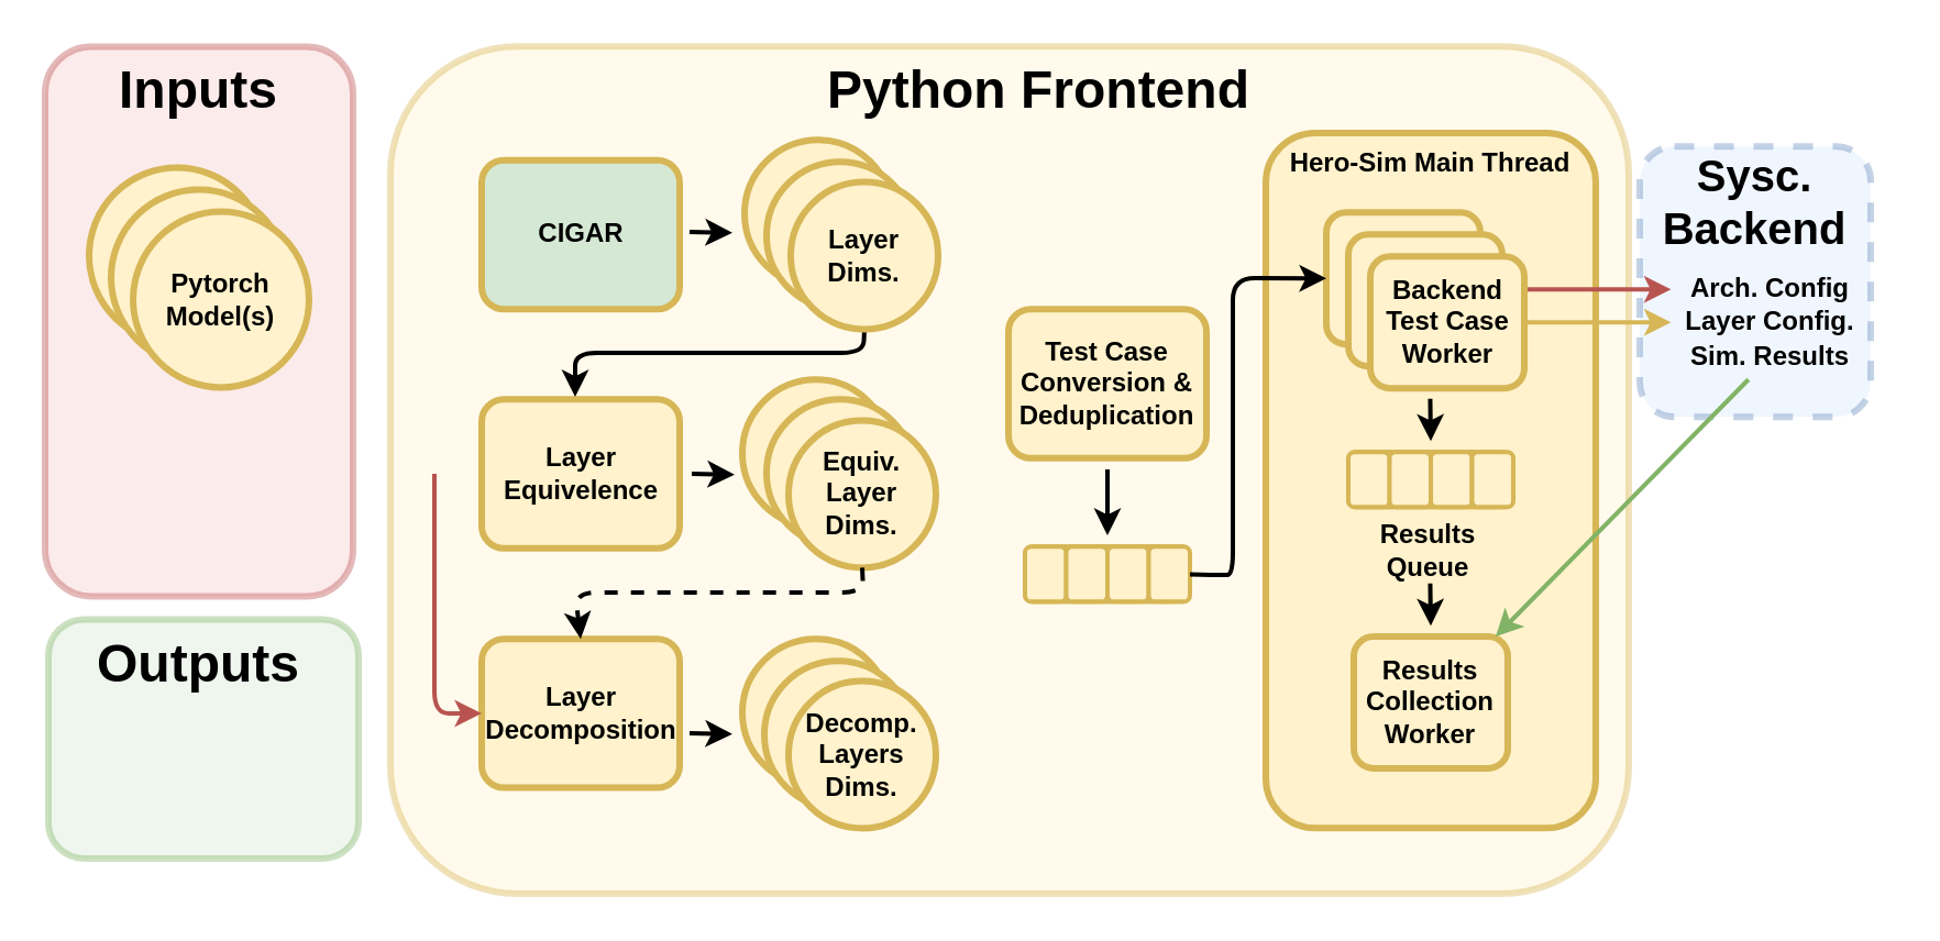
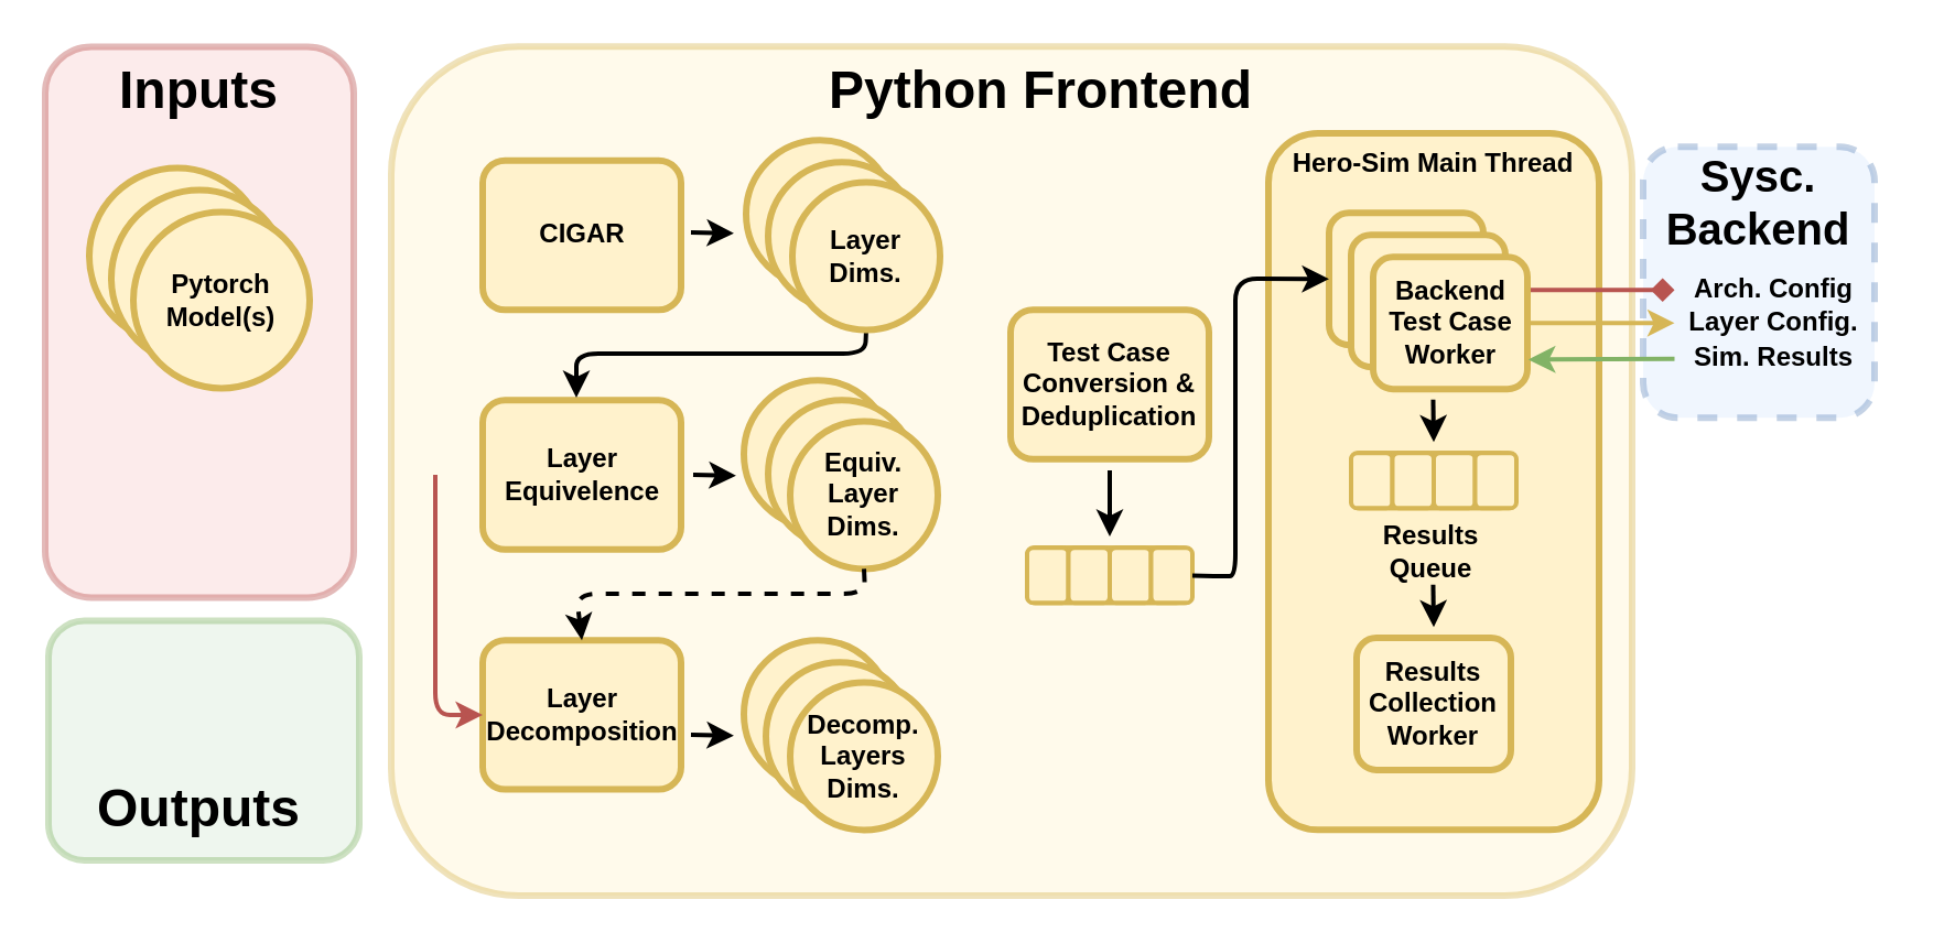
  <mxCell id="0" />
  <mxCell id="1" parent="0" />
  <mxCell id="2" value="" style="rounded=1;whiteSpace=wrap;html=1;fillColor=#dae8fc;opacity=40;strokeColor=#6c8ebf;glass=0;strokeWidth=3;dashed=1;" vertex="1" parent="1"><mxGeometry x="745" y="66.13" width="105" height="123" as="geometry" /></mxCell>
  <mxCell id="3" value="" style="rounded=1;whiteSpace=wrap;html=1;fillColor=#f8cecc;opacity=40;strokeColor=#b85450;glass=0;strokeWidth=3;" vertex="1" parent="1"><mxGeometry x="20" y="20.74" width="140" height="250" as="geometry" /></mxCell>
  <mxCell id="4" value="" style="rounded=1;whiteSpace=wrap;html=1;fillColor=#fff2cc;opacity=40;strokeColor=#d6b656;glass=0;strokeWidth=3;" vertex="1" parent="1"><mxGeometry x="177" y="20.63" width="563" height="385.37" as="geometry" /></mxCell>
  <mxCell id="5" value="&lt;span style=&quot;font-size: 12px;&quot;&gt;Layer Equivelence&lt;/span&gt;" style="rounded=1;whiteSpace=wrap;html=1;fillColor=#fff2cc;strokeColor=#d6b656;glass=0;strokeWidth=3;verticalAlign=middle;fontStyle=1;fontSize=12;" vertex="1" parent="1"><mxGeometry x="218.5" y="181.13" width="90" height="67.74" as="geometry" /></mxCell>
  <mxCell id="6" style="edgeStyle=none;jumpStyle=none;html=1;entryX=-0.008;entryY=0.646;entryDx=0;entryDy=0;entryPerimeter=0;fontSize=12;endArrow=classic;endFill=1;strokeWidth=2;" edge="1" parent="1"><mxGeometry relative="1" as="geometry"><mxPoint x="313" y="333" as="sourcePoint" /><mxPoint x="332.464" y="333.352" as="targetPoint" /></mxGeometry></mxCell>
  <mxCell id="7" value="&lt;span style=&quot;font-size: 12px&quot;&gt;Layer Decomposition&lt;/span&gt;" style="rounded=1;whiteSpace=wrap;html=1;fillColor=#fff2cc;strokeColor=#d6b656;glass=0;strokeWidth=3;verticalAlign=middle;fontStyle=1;fontSize=12;" vertex="1" parent="1"><mxGeometry x="218.5" y="290.07" width="90" height="67.74" as="geometry" /></mxCell>
  <mxCell id="8" value="Hero-Sim Main Thread" style="rounded=1;whiteSpace=wrap;html=1;fillColor=#fff2cc;strokeColor=#d6b656;glass=0;strokeWidth=3;verticalAlign=top;fontStyle=1;fontSize=12;" vertex="1" parent="1"><mxGeometry x="575" y="60" width="150" height="316.13" as="geometry" /></mxCell>
  <mxCell id="9" value="Python Frontend" style="text;html=1;strokeColor=none;fillColor=none;align=center;verticalAlign=middle;whiteSpace=wrap;rounded=0;fontSize=24;fontStyle=1" vertex="1" parent="1"><mxGeometry x="342" y="26.13" width="260" height="30" as="geometry" /></mxCell>
  <mxCell id="10" value="" style="rounded=1;whiteSpace=wrap;html=1;fillColor=#fff2cc;strokeColor=#d6b656;glass=0;strokeWidth=3;verticalAlign=middle;fontStyle=1;fontSize=12;" vertex="1" parent="1"><mxGeometry x="602.5" y="96.13" width="70" height="60" as="geometry" /></mxCell>
  <mxCell id="11" value="" style="rounded=1;whiteSpace=wrap;html=1;fillColor=#fff2cc;strokeColor=#d6b656;glass=0;strokeWidth=3;verticalAlign=middle;fontStyle=1;fontSize=12;" vertex="1" parent="1"><mxGeometry x="612.5" y="106.13" width="70" height="60" as="geometry" /></mxCell>
  <mxCell id="12" style="edgeStyle=none;jumpStyle=none;html=1;fontSize=12;endArrow=classic;endFill=1;strokeWidth=2;exitX=0.389;exitY=1.012;exitDx=0;exitDy=0;exitPerimeter=0;" edge="1" parent="1"><mxGeometry relative="1" as="geometry"><mxPoint x="649.73" y="180.85" as="sourcePoint" /><mxPoint x="650" y="200.13" as="targetPoint" /></mxGeometry></mxCell>
- <mxCell id="13" style="edgeStyle=none;html=1;exitX=1;exitY=0.25;exitDx=0;exitDy=0;fontSize=22;startArrow=none;startFill=0;endArrow=classic;endFill=1;strokeWidth=2;fillColor=#f8cecc;strokeColor=#b85450;" edge="1" parent="1" source="15" target="54"><mxGeometry relative="1" as="geometry" /></mxCell>
+ <mxCell id="13" style="edgeStyle=none;html=1;exitX=1;exitY=0.25;exitDx=0;exitDy=0;fontSize=22;startArrow=none;startFill=0;endArrow=diamond;endFill=1;strokeWidth=2;fillColor=#f8cecc;strokeColor=#b85450;" edge="1" parent="1" source="15" target="54"><mxGeometry relative="1" as="geometry" /></mxCell>
  <mxCell id="14" style="edgeStyle=none;html=1;exitX=1;exitY=0.5;exitDx=0;exitDy=0;fontSize=22;startArrow=none;startFill=0;endArrow=classic;endFill=1;strokeWidth=2;fillColor=#fff2cc;strokeColor=#d6b656;" edge="1" parent="1" source="15" target="53"><mxGeometry relative="1" as="geometry" /></mxCell>
  <mxCell id="15" value="&lt;span style=&quot;font-size: 12px&quot;&gt;Backend&lt;br&gt;Test Case Worker&lt;/span&gt;" style="rounded=1;whiteSpace=wrap;html=1;fillColor=#fff2cc;strokeColor=#d6b656;glass=0;strokeWidth=3;verticalAlign=middle;fontStyle=1;fontSize=12;" vertex="1" parent="1"><mxGeometry x="622.5" y="116.13" width="70" height="60" as="geometry" /></mxCell>
  <mxCell id="16" value="&lt;span style=&quot;font-size: 12px&quot;&gt;Results Collection Worker&lt;/span&gt;" style="rounded=1;whiteSpace=wrap;html=1;fillColor=#fff2cc;strokeColor=#d6b656;glass=0;strokeWidth=3;verticalAlign=middle;fontStyle=1;fontSize=12;" vertex="1" parent="1"><mxGeometry x="615" y="289" width="70" height="60" as="geometry" /></mxCell>
  <mxCell id="17" value="" style="group;fillColor=#fff2cc;strokeColor=#d6b656;strokeWidth=2;rounded=1;" vertex="1" connectable="0" parent="1"><mxGeometry x="612.5" y="205.13" width="75" height="25" as="geometry" /></mxCell>
  <mxCell id="18" value="" style="rounded=1;whiteSpace=wrap;html=1;fontSize=24;fillColor=#fff2cc;strokeColor=#d6b656;strokeWidth=2;" vertex="1" parent="17"><mxGeometry width="71.25" height="25" as="geometry" /></mxCell>
  <mxCell id="19" value="" style="rounded=1;whiteSpace=wrap;html=1;fontSize=24;fillColor=#fff2cc;strokeColor=#d6b656;strokeWidth=2;" vertex="1" parent="17"><mxGeometry width="18.75" height="25" as="geometry" /></mxCell>
  <mxCell id="20" value="" style="rounded=1;whiteSpace=wrap;html=1;fontSize=24;fillColor=#fff2cc;strokeColor=#d6b656;strokeWidth=2;" vertex="1" parent="17"><mxGeometry x="18.75" width="18.75" height="25" as="geometry" /></mxCell>
  <mxCell id="21" value="" style="rounded=1;whiteSpace=wrap;html=1;fontSize=24;fillColor=#fff2cc;strokeColor=#d6b656;strokeWidth=2;" vertex="1" parent="17"><mxGeometry x="37.5" width="18.75" height="25" as="geometry" /></mxCell>
  <mxCell id="22" value="" style="rounded=1;whiteSpace=wrap;html=1;fontSize=24;fillColor=#fff2cc;strokeColor=#d6b656;strokeWidth=2;" vertex="1" parent="17"><mxGeometry x="56.25" width="18.75" height="25" as="geometry" /></mxCell>
  <mxCell id="23" value="Results Queue" style="text;html=1;strokeColor=none;fillColor=none;align=center;verticalAlign=middle;whiteSpace=wrap;rounded=0;fontSize=12;fontStyle=1" vertex="1" parent="1"><mxGeometry x="618.5" y="235.13" width="60" height="30" as="geometry" /></mxCell>
  <mxCell id="24" value="" style="group;fillColor=#fff2cc;strokeColor=#d6b656;strokeWidth=2;rounded=1;" vertex="1" connectable="0" parent="1"><mxGeometry x="465.5" y="248.13" width="75" height="25" as="geometry" /></mxCell>
  <mxCell id="25" value="" style="rounded=1;whiteSpace=wrap;html=1;fontSize=24;fillColor=#fff2cc;strokeColor=#d6b656;strokeWidth=2;" vertex="1" parent="24"><mxGeometry width="71.25" height="25" as="geometry" /></mxCell>
  <mxCell id="26" value="" style="rounded=1;whiteSpace=wrap;html=1;fontSize=24;fillColor=#fff2cc;strokeColor=#d6b656;strokeWidth=2;" vertex="1" parent="24"><mxGeometry width="18.75" height="25" as="geometry" /></mxCell>
  <mxCell id="27" value="" style="rounded=1;whiteSpace=wrap;html=1;fontSize=24;fillColor=#fff2cc;strokeColor=#d6b656;strokeWidth=2;" vertex="1" parent="24"><mxGeometry x="18.75" width="18.75" height="25" as="geometry" /></mxCell>
  <mxCell id="28" value="" style="rounded=1;whiteSpace=wrap;html=1;fontSize=24;fillColor=#fff2cc;strokeColor=#d6b656;strokeWidth=2;" vertex="1" parent="24"><mxGeometry x="37.5" width="18.75" height="25" as="geometry" /></mxCell>
  <mxCell id="29" value="" style="rounded=1;whiteSpace=wrap;html=1;fontSize=24;fillColor=#fff2cc;strokeColor=#d6b656;strokeWidth=2;" vertex="1" parent="24"><mxGeometry x="56.25" width="18.75" height="25" as="geometry" /></mxCell>
- <mxCell id="30" value="&lt;span style=&quot;font-size: 12px&quot;&gt;CIGAR&lt;/span&gt;" style="rounded=1;whiteSpace=wrap;html=1;fillColor=#d5e8d4;strokeColor=#d6b656;glass=0;strokeWidth=3;verticalAlign=middle;fontStyle=1;fontSize=12;" vertex="1" parent="1"><mxGeometry x="218.5" y="72.39" width="90" height="67.74" as="geometry" /></mxCell>
+ <mxCell id="30" value="&lt;span style=&quot;font-size: 12px&quot;&gt;CIGAR&lt;/span&gt;" style="rounded=1;whiteSpace=wrap;html=1;fillColor=#fff2cc;strokeColor=#d6b656;glass=0;strokeWidth=3;verticalAlign=middle;fontStyle=1;fontSize=12;" vertex="1" parent="1"><mxGeometry x="218.5" y="72.39" width="90" height="67.74" as="geometry" /></mxCell>
  <mxCell id="31" value="&lt;b&gt;Pytorch &lt;br&gt;Model&lt;/b&gt;" style="ellipse;whiteSpace=wrap;html=1;aspect=fixed;rounded=1;fontSize=12;strokeWidth=3;fillColor=#fff2cc;strokeColor=#d6b656;" vertex="1" parent="1"><mxGeometry x="40" y="75.74" width="80" height="80" as="geometry" /></mxCell>
  <mxCell id="32" value="&lt;b&gt;Pytorch &lt;br&gt;Model&lt;/b&gt;" style="ellipse;whiteSpace=wrap;html=1;aspect=fixed;rounded=1;fontSize=12;strokeWidth=3;fillColor=#fff2cc;strokeColor=#d6b656;" vertex="1" parent="1"><mxGeometry x="50" y="85.74" width="80" height="80" as="geometry" /></mxCell>
  <mxCell id="33" value="&lt;b&gt;Pytorch &lt;br&gt;Model(s)&lt;/b&gt;" style="ellipse;whiteSpace=wrap;html=1;aspect=fixed;rounded=1;fontSize=12;strokeWidth=3;fillColor=#fff2cc;strokeColor=#d6b656;" vertex="1" parent="1"><mxGeometry x="60" y="95.74" width="80" height="80" as="geometry" /></mxCell>
  <mxCell id="34" style="edgeStyle=none;jumpStyle=none;html=1;fontSize=12;endArrow=classic;endFill=1;strokeWidth=2;exitX=0.5;exitY=1;exitDx=0;exitDy=0;" edge="1" parent="1" source="42"><mxGeometry relative="1" as="geometry"><mxPoint x="425.688" y="148.523" as="sourcePoint" /><mxPoint x="261" y="180" as="targetPoint" /><Array as="points"><mxPoint x="392" y="160" /><mxPoint x="261" y="160" /></Array></mxGeometry></mxCell>
  <mxCell id="35" style="edgeStyle=none;jumpStyle=none;html=1;fontSize=12;endArrow=classic;endFill=1;strokeWidth=2;" edge="1" parent="1"><mxGeometry relative="1" as="geometry"><mxPoint x="503" y="213" as="sourcePoint" /><mxPoint x="503" y="243" as="targetPoint" /></mxGeometry></mxCell>
  <mxCell id="36" value="&lt;span style=&quot;font-size: 12px&quot;&gt;Test Case Conversion &amp;amp; Deduplication&lt;/span&gt;" style="rounded=1;whiteSpace=wrap;html=1;fillColor=#fff2cc;strokeColor=#d6b656;glass=0;strokeWidth=3;verticalAlign=middle;fontStyle=1;fontSize=12;" vertex="1" parent="1"><mxGeometry x="458" y="140.13" width="90" height="67.74" as="geometry" /></mxCell>
  <mxCell id="37" style="edgeStyle=none;jumpStyle=none;html=1;entryX=0;entryY=0.5;entryDx=0;entryDy=0;fontSize=12;endArrow=classic;endFill=1;strokeWidth=2;fillColor=#f8cecc;strokeColor=#b85450;" edge="1" parent="1" target="7"><mxGeometry relative="1" as="geometry"><mxPoint x="197" y="215" as="sourcePoint" /><Array as="points"><mxPoint x="197" y="324" /></Array></mxGeometry></mxCell>
  <mxCell id="38" value="Inputs" style="text;html=1;strokeColor=none;fillColor=none;align=center;verticalAlign=middle;whiteSpace=wrap;rounded=0;fontSize=24;fontStyle=1" vertex="1" parent="1"><mxGeometry x="35" y="26.13" width="110" height="30" as="geometry" /></mxCell>
  <mxCell id="39" style="edgeStyle=none;jumpStyle=none;html=1;fontSize=12;endArrow=classic;endFill=1;strokeWidth=2;exitX=0.389;exitY=1.012;exitDx=0;exitDy=0;exitPerimeter=0;" edge="1" parent="1"><mxGeometry relative="1" as="geometry"><mxPoint x="649.73" y="264.85" as="sourcePoint" /><mxPoint x="650" y="284.13" as="targetPoint" /></mxGeometry></mxCell>
  <mxCell id="40" value="" style="ellipse;whiteSpace=wrap;html=1;aspect=fixed;rounded=1;fontSize=10;strokeWidth=3;fillColor=#fff2cc;strokeColor=#d6b656;" vertex="1" parent="1"><mxGeometry x="338" y="63.13" width="67" height="67" as="geometry" /></mxCell>
  <mxCell id="41" value="" style="ellipse;whiteSpace=wrap;html=1;aspect=fixed;rounded=1;fontSize=10;strokeWidth=3;fillColor=#fff2cc;strokeColor=#d6b656;" vertex="1" parent="1"><mxGeometry x="348" y="73.13" width="67" height="67" as="geometry" /></mxCell>
  <mxCell id="42" value="&lt;b style=&quot;font-size: 12px&quot;&gt;Layer&lt;br&gt;Dims.&lt;/b&gt;" style="ellipse;whiteSpace=wrap;html=1;aspect=fixed;rounded=1;fontSize=10;strokeWidth=3;fillColor=#fff2cc;strokeColor=#d6b656;" vertex="1" parent="1"><mxGeometry x="359" y="82.26" width="67" height="67" as="geometry" /></mxCell>
  <mxCell id="43" value="" style="ellipse;whiteSpace=wrap;html=1;aspect=fixed;rounded=1;fontSize=10;strokeWidth=3;fillColor=#fff2cc;strokeColor=#d6b656;" vertex="1" parent="1"><mxGeometry x="337" y="172.13" width="67" height="67" as="geometry" /></mxCell>
  <mxCell id="44" value="" style="ellipse;whiteSpace=wrap;html=1;aspect=fixed;rounded=1;fontSize=10;strokeWidth=3;fillColor=#fff2cc;strokeColor=#d6b656;" vertex="1" parent="1"><mxGeometry x="348" y="181.13" width="67" height="67" as="geometry" /></mxCell>
  <mxCell id="45" value="&lt;b style=&quot;font-size: 12px&quot;&gt;Equiv.&lt;br&gt;Layer&lt;br&gt;Dims.&lt;/b&gt;" style="ellipse;whiteSpace=wrap;html=1;aspect=fixed;rounded=1;fontSize=10;strokeWidth=3;fillColor=#fff2cc;strokeColor=#d6b656;" vertex="1" parent="1"><mxGeometry x="358" y="190.69" width="67" height="67" as="geometry" /></mxCell>
  <mxCell id="46" value="" style="ellipse;whiteSpace=wrap;html=1;aspect=fixed;rounded=1;fontSize=10;strokeWidth=3;fillColor=#fff2cc;strokeColor=#d6b656;" vertex="1" parent="1"><mxGeometry x="337" y="290.07" width="67" height="67" as="geometry" /></mxCell>
  <mxCell id="47" value="" style="ellipse;whiteSpace=wrap;html=1;aspect=fixed;rounded=1;fontSize=10;strokeWidth=3;fillColor=#fff2cc;strokeColor=#d6b656;" vertex="1" parent="1"><mxGeometry x="347" y="300.07" width="67" height="67" as="geometry" /></mxCell>
  <mxCell id="48" value="&lt;b style=&quot;font-size: 12px&quot;&gt;Decomp. Layers&lt;br&gt;Dims.&lt;/b&gt;" style="ellipse;whiteSpace=wrap;html=1;aspect=fixed;rounded=1;fontSize=10;strokeWidth=3;fillColor=#fff2cc;strokeColor=#d6b656;" vertex="1" parent="1"><mxGeometry x="358" y="309.2" width="67" height="67" as="geometry" /></mxCell>
  <mxCell id="49" style="edgeStyle=none;jumpStyle=none;html=1;entryX=-0.008;entryY=0.646;entryDx=0;entryDy=0;entryPerimeter=0;fontSize=12;endArrow=classic;endFill=1;strokeWidth=2;" edge="1" parent="1"><mxGeometry relative="1" as="geometry"><mxPoint x="314" y="215" as="sourcePoint" /><mxPoint x="333.464" y="215.352" as="targetPoint" /></mxGeometry></mxCell>
  <mxCell id="50" style="edgeStyle=none;jumpStyle=none;html=1;entryX=-0.008;entryY=0.646;entryDx=0;entryDy=0;entryPerimeter=0;fontSize=12;endArrow=classic;endFill=1;strokeWidth=2;" edge="1" parent="1"><mxGeometry relative="1" as="geometry"><mxPoint x="313" y="105" as="sourcePoint" /><mxPoint x="332.464" y="105.352" as="targetPoint" /></mxGeometry></mxCell>
  <mxCell id="51" style="edgeStyle=none;jumpStyle=none;html=1;entryX=0.5;entryY=0;entryDx=0;entryDy=0;fontSize=12;endArrow=classic;endFill=1;strokeWidth=2;exitX=0.5;exitY=1;exitDx=0;exitDy=0;dashed=1;" edge="1" parent="1" source="45" target="7"><mxGeometry relative="1" as="geometry"><mxPoint x="398.5" y="258.06" as="sourcePoint" /><mxPoint x="267.34" y="290.607" as="targetPoint" /><Array as="points"><mxPoint x="392" y="269" /><mxPoint x="261" y="269" /></Array></mxGeometry></mxCell>
  <mxCell id="52" style="edgeStyle=none;jumpStyle=none;html=1;entryX=0;entryY=0.5;entryDx=0;entryDy=0;fontSize=12;endArrow=classic;endFill=1;strokeWidth=2;" edge="1" parent="1" source="29" target="10"><mxGeometry relative="1" as="geometry"><Array as="points"><mxPoint x="550" y="261" /><mxPoint x="560" y="261" /><mxPoint x="560" y="126" /></Array></mxGeometry></mxCell>
  <mxCell id="53" value="Layer Config." style="text;html=1;align=center;verticalAlign=middle;resizable=0;points=[];autosize=1;strokeColor=none;fillColor=none;fontSize=12;fontStyle=1" vertex="1" parent="1"><mxGeometry x="759.25" y="136.19" width="90" height="20" as="geometry" /></mxCell>
  <mxCell id="54" value="Arch. Config" style="text;html=1;align=center;verticalAlign=middle;resizable=0;points=[];autosize=1;strokeColor=none;fillColor=none;fontSize=12;fontStyle=1" vertex="1" parent="1"><mxGeometry x="759.25" y="121.13" width="90" height="20" as="geometry" /></mxCell>
- <mxCell id="55" style="edgeStyle=none;html=1;fontSize=22;startArrow=none;startFill=0;endArrow=classic;endFill=1;strokeWidth=2;fillColor=#d5e8d4;strokeColor=#82b366;" edge="1" parent="1" source="56" target="16"><mxGeometry relative="1" as="geometry" /></mxCell>
+ <mxCell id="55" style="edgeStyle=none;html=1;entryX=1.006;entryY=0.776;entryDx=0;entryDy=0;fontSize=22;startArrow=none;startFill=0;endArrow=classic;endFill=1;strokeWidth=2;entryPerimeter=0;fillColor=#d5e8d4;strokeColor=#82b366;" edge="1" parent="1" source="56" target="15"><mxGeometry relative="1" as="geometry" /></mxCell>
  <mxCell id="56" value="Sim. Results" style="text;html=1;align=center;verticalAlign=middle;resizable=0;points=[];autosize=1;strokeColor=none;fillColor=none;fontSize=12;fontStyle=1" vertex="1" parent="1"><mxGeometry x="759.25" y="152.13" width="90" height="20" as="geometry" /></mxCell>
  <mxCell id="57" value="Sysc. Backend" style="text;html=1;strokeColor=none;fillColor=none;align=center;verticalAlign=middle;whiteSpace=wrap;rounded=0;fontSize=20;fontStyle=1" vertex="1" parent="1"><mxGeometry x="735" y="76.13" width="125" height="30" as="geometry" /></mxCell>
  <mxCell id="58" value="" style="rounded=1;whiteSpace=wrap;html=1;fillColor=#d5e8d4;opacity=40;strokeColor=#82b366;glass=0;strokeWidth=3;" vertex="1" parent="1"><mxGeometry x="21.5" y="281.2" width="141" height="108.8" as="geometry" /></mxCell>
- <mxCell id="59" value="Outputs" style="text;html=1;strokeColor=none;fillColor=none;align=center;verticalAlign=middle;whiteSpace=wrap;rounded=0;fontSize=24;fontStyle=1" vertex="1" parent="1"><mxGeometry x="35" y="287.13" width="110" height="30" as="geometry" /></mxCell>
+ <mxCell id="59" value="Outputs" style="text;html=1;strokeColor=none;fillColor=none;align=center;verticalAlign=middle;whiteSpace=wrap;rounded=0;fontSize=24;fontStyle=1" vertex="1" parent="1"><mxGeometry x="35" y="352.13" width="110" height="30" as="geometry" /></mxCell>
